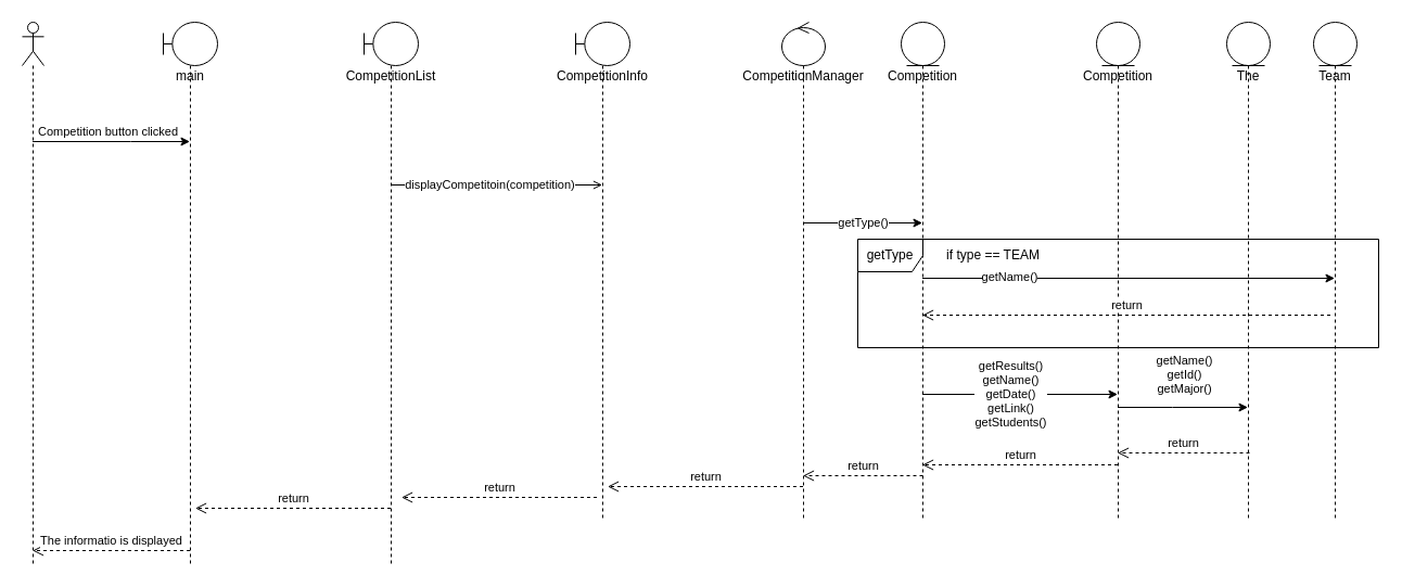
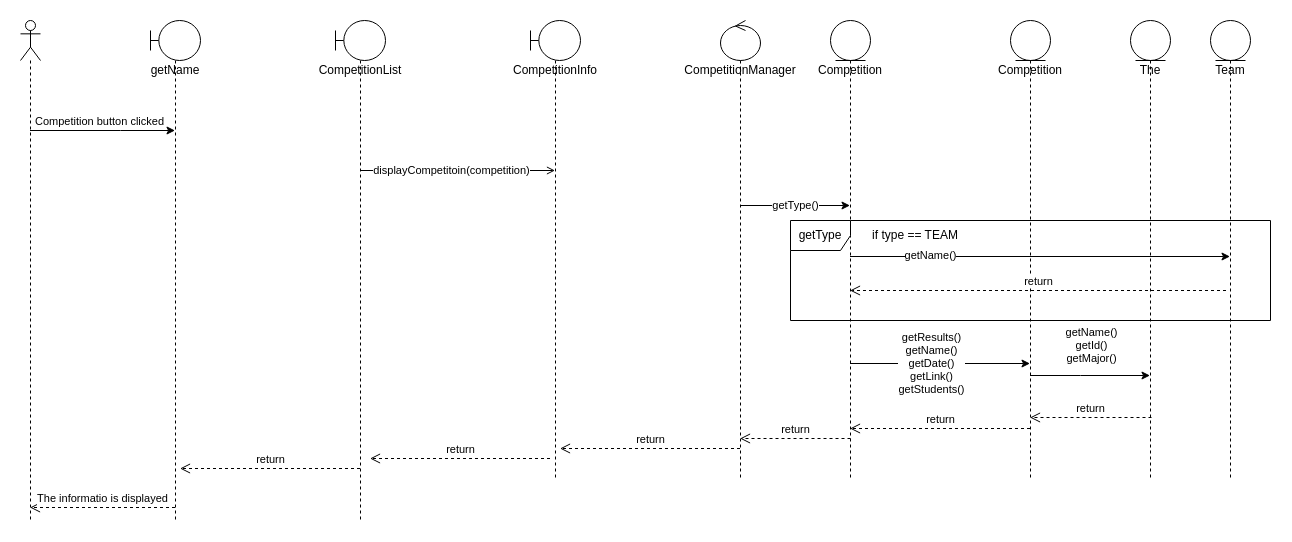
  <mxCell id="0" />
  <mxCell id="1" parent="0" />
  <mxCell id="2" style="edgeStyle=orthogonalEdgeStyle;rounded=0;orthogonalLoop=1;jettySize=auto;html=1;" parent="1" source="4" target="5" edge="1"><mxGeometry relative="1" as="geometry"><Array as="points"><mxPoint x="120" y="130" /><mxPoint x="120" y="130" /></Array></mxGeometry></mxCell>
  <mxCell id="3" value="Competition button clicked" style="edgeLabel;html=1;align=center;verticalAlign=middle;resizable=0;points=[];" parent="2" vertex="1" connectable="0"><mxGeometry x="-0.192" y="1" relative="1" as="geometry"><mxPoint x="10" y="-9" as="offset" /></mxGeometry></mxCell>
  <mxCell id="4" value="" style="shape=umlLifeline;participant=umlActor;perimeter=lifelinePerimeter;whiteSpace=wrap;html=1;container=1;collapsible=0;recursiveResize=0;verticalAlign=top;spacingTop=36;outlineConnect=0;" parent="1" vertex="1"><mxGeometry x="20" y="20" width="20" height="500" as="geometry" /></mxCell>
- <mxCell id="5" value="main" style="shape=umlLifeline;participant=umlBoundary;perimeter=lifelinePerimeter;whiteSpace=wrap;html=1;container=1;collapsible=0;recursiveResize=0;verticalAlign=top;spacingTop=36;outlineConnect=0;" parent="1" vertex="1"><mxGeometry x="150" y="20" width="50" height="500" as="geometry" /></mxCell>
+ <mxCell id="5" value="getName" style="shape=umlLifeline;participant=umlBoundary;perimeter=lifelinePerimeter;whiteSpace=wrap;html=1;container=1;collapsible=0;recursiveResize=0;verticalAlign=top;spacingTop=36;outlineConnect=0;" parent="1" vertex="1"><mxGeometry x="150" y="20" width="50" height="500" as="geometry" /></mxCell>
  <mxCell id="6" value="displayCompetitoin(competition)" style="edgeStyle=orthogonalEdgeStyle;rounded=0;orthogonalLoop=1;jettySize=auto;html=1;endArrow=open;" parent="1" source="7" target="8" edge="1"><mxGeometry x="-0.072" relative="1" as="geometry"><mxPoint x="1" as="offset" /><Array as="points"><mxPoint x="510" y="170" /><mxPoint x="510" y="170" /></Array></mxGeometry></mxCell>
  <mxCell id="7" value="CompetitionList" style="shape=umlLifeline;participant=umlBoundary;perimeter=lifelinePerimeter;whiteSpace=wrap;html=1;container=1;collapsible=0;recursiveResize=0;verticalAlign=top;spacingTop=36;outlineConnect=0;" parent="1" vertex="1"><mxGeometry x="335" y="20" width="50" height="500" as="geometry" /></mxCell>
  <mxCell id="8" value="CompetitionInfo" style="shape=umlLifeline;participant=umlBoundary;perimeter=lifelinePerimeter;whiteSpace=wrap;html=1;container=1;collapsible=0;recursiveResize=0;verticalAlign=top;spacingTop=36;outlineConnect=0;" parent="1" vertex="1"><mxGeometry x="530" y="20" width="50" height="460" as="geometry" /></mxCell>
  <mxCell id="9" value="getType()" style="edgeStyle=orthogonalEdgeStyle;rounded=0;orthogonalLoop=1;jettySize=auto;html=1;" parent="1" source="10" target="14" edge="1"><mxGeometry relative="1" as="geometry"><Array as="points"><mxPoint x="790" y="205" /><mxPoint x="790" y="205" /></Array></mxGeometry></mxCell>
  <mxCell id="10" value="CompetitionManager" style="shape=umlLifeline;participant=umlControl;perimeter=lifelinePerimeter;whiteSpace=wrap;html=1;container=1;collapsible=0;recursiveResize=0;verticalAlign=top;spacingTop=36;outlineConnect=0;" parent="1" vertex="1"><mxGeometry x="720" y="20" width="40" height="460" as="geometry" /></mxCell>
  <mxCell id="11" value="&lt;div&gt;getResults()&lt;/div&gt;&lt;div&gt;getName()&lt;/div&gt;&lt;div&gt;getDate()&lt;/div&gt;&lt;div&gt;getLink()&lt;/div&gt;&lt;div&gt;getStudents()&lt;br&gt;&lt;/div&gt;" style="edgeStyle=orthogonalEdgeStyle;rounded=0;orthogonalLoop=1;jettySize=auto;html=1;" parent="1" edge="1"><mxGeometry x="-0.106" relative="1" as="geometry"><Array as="points"><mxPoint x="940" y="363" /><mxPoint x="940" y="363" /></Array><mxPoint x="1" as="offset" /><mxPoint x="849.5" y="363" as="sourcePoint" /><mxPoint x="1029.5" y="363" as="targetPoint" /></mxGeometry></mxCell>
  <mxCell id="12" style="edgeStyle=orthogonalEdgeStyle;rounded=0;orthogonalLoop=1;jettySize=auto;html=1;" edge="1" parent="1"><mxGeometry relative="1" as="geometry"><mxPoint x="1229.5" y="256" as="targetPoint" /><mxPoint x="849.5" y="256" as="sourcePoint" /></mxGeometry></mxCell>
  <mxCell id="13" value="getName()" style="edgeLabel;html=1;align=center;verticalAlign=middle;resizable=0;points=[];" vertex="1" connectable="0" parent="12"><mxGeometry x="-0.582" y="2" relative="1" as="geometry"><mxPoint x="1" as="offset" /></mxGeometry></mxCell>
  <mxCell id="14" value="Competition" style="shape=umlLifeline;participant=umlEntity;perimeter=lifelinePerimeter;whiteSpace=wrap;html=1;container=1;collapsible=0;recursiveResize=0;verticalAlign=top;spacingTop=36;outlineConnect=0;" parent="1" vertex="1"><mxGeometry x="830" y="20" width="40" height="460" as="geometry" /></mxCell>
  <mxCell id="15" value="&lt;div&gt;getName()&lt;/div&gt;&lt;div&gt;getId()&lt;/div&gt;&lt;div&gt;getMajor()&lt;br&gt;&lt;/div&gt;" style="edgeStyle=orthogonalEdgeStyle;rounded=0;orthogonalLoop=1;jettySize=auto;html=1;" parent="1" edge="1"><mxGeometry x="0.008" y="30" relative="1" as="geometry"><Array as="points"><mxPoint x="1080" y="375" /><mxPoint x="1080" y="375" /></Array><mxPoint x="1" as="offset" /><mxPoint x="1029.5" y="375" as="sourcePoint" /><mxPoint x="1149.5" y="375" as="targetPoint" /></mxGeometry></mxCell>
  <mxCell id="16" value="Competition" style="shape=umlLifeline;participant=umlEntity;perimeter=lifelinePerimeter;whiteSpace=wrap;html=1;container=1;collapsible=0;recursiveResize=0;verticalAlign=top;spacingTop=36;outlineConnect=0;" parent="1" vertex="1"><mxGeometry x="1010" y="20" width="40" height="460" as="geometry" /></mxCell>
  <mxCell id="17" value="The" style="shape=umlLifeline;participant=umlEntity;perimeter=lifelinePerimeter;whiteSpace=wrap;html=1;container=1;collapsible=0;recursiveResize=0;verticalAlign=top;spacingTop=36;outlineConnect=0;" parent="1" vertex="1"><mxGeometry x="1130" y="20" width="40" height="460" as="geometry" /></mxCell>
  <mxCell id="18" value="The informatio is displayed" style="html=1;verticalAlign=bottom;endArrow=open;dashed=1;endSize=8;rounded=0;" parent="1" edge="1"><mxGeometry relative="1" as="geometry"><mxPoint x="174.5" y="507" as="sourcePoint" /><mxPoint x="29.5" y="507" as="targetPoint" /><Array as="points"><mxPoint x="90" y="507" /></Array></mxGeometry></mxCell>
  <mxCell id="19" value="Team" style="shape=umlLifeline;participant=umlEntity;perimeter=lifelinePerimeter;whiteSpace=wrap;html=1;container=1;collapsible=0;recursiveResize=0;verticalAlign=top;spacingTop=36;outlineConnect=0;" vertex="1" parent="1"><mxGeometry x="1210" y="20" width="40" height="460" as="geometry" /></mxCell>
  <mxCell id="20" value="return" style="html=1;verticalAlign=bottom;endArrow=open;dashed=1;endSize=8;rounded=0;" edge="1" parent="1" target="14"><mxGeometry relative="1" as="geometry"><mxPoint x="1225.5" y="290" as="sourcePoint" /><mxPoint x="1040.5" y="290" as="targetPoint" /><Array as="points"><mxPoint x="1126" y="290" /></Array></mxGeometry></mxCell>
  <mxCell id="21" value="getType" style="shape=umlFrame;whiteSpace=wrap;html=1;" vertex="1" parent="1"><mxGeometry x="790" y="220" width="480" height="100" as="geometry" /></mxCell>
  <mxCell id="22" value="if type == TEAM" style="text;html=1;strokeColor=none;fillColor=none;align=center;verticalAlign=middle;whiteSpace=wrap;rounded=0;" vertex="1" parent="1"><mxGeometry x="860" y="220" width="110" height="30" as="geometry" /></mxCell>
  <mxCell id="23" value="return" style="html=1;verticalAlign=bottom;endArrow=open;dashed=1;endSize=8;rounded=0;" edge="1" parent="1" target="16"><mxGeometry relative="1" as="geometry"><mxPoint x="1151" y="417" as="sourcePoint" /><mxPoint x="1071" y="417" as="targetPoint" /></mxGeometry></mxCell>
  <mxCell id="24" value="return" style="html=1;verticalAlign=bottom;endArrow=open;dashed=1;endSize=8;rounded=0;" edge="1" parent="1" source="16"><mxGeometry relative="1" as="geometry"><mxPoint x="971" y="428" as="sourcePoint" /><mxPoint x="849.5" y="428" as="targetPoint" /></mxGeometry></mxCell>
  <mxCell id="25" value="return" style="html=1;verticalAlign=bottom;endArrow=open;dashed=1;endSize=8;rounded=0;" edge="1" parent="1"><mxGeometry relative="1" as="geometry"><mxPoint x="850" y="438" as="sourcePoint" /><mxPoint x="739.5" y="438" as="targetPoint" /></mxGeometry></mxCell>
  <mxCell id="26" value="return" style="html=1;verticalAlign=bottom;endArrow=open;dashed=1;endSize=8;rounded=0;" edge="1" parent="1" source="10"><mxGeometry relative="1" as="geometry"><mxPoint x="670" y="448" as="sourcePoint" /><mxPoint x="559.5" y="448" as="targetPoint" /></mxGeometry></mxCell>
  <mxCell id="27" value="return" style="html=1;verticalAlign=bottom;endArrow=open;dashed=1;endSize=8;rounded=0;" edge="1" parent="1"><mxGeometry relative="1" as="geometry"><mxPoint x="549.5" y="458" as="sourcePoint" /><mxPoint x="369.5" y="458" as="targetPoint" /></mxGeometry></mxCell>
  <mxCell id="28" value="return" style="html=1;verticalAlign=bottom;endArrow=open;dashed=1;endSize=8;rounded=0;" edge="1" parent="1"><mxGeometry relative="1" as="geometry"><mxPoint x="359.5" y="468" as="sourcePoint" /><mxPoint x="179.5" y="468" as="targetPoint" /></mxGeometry></mxCell>
